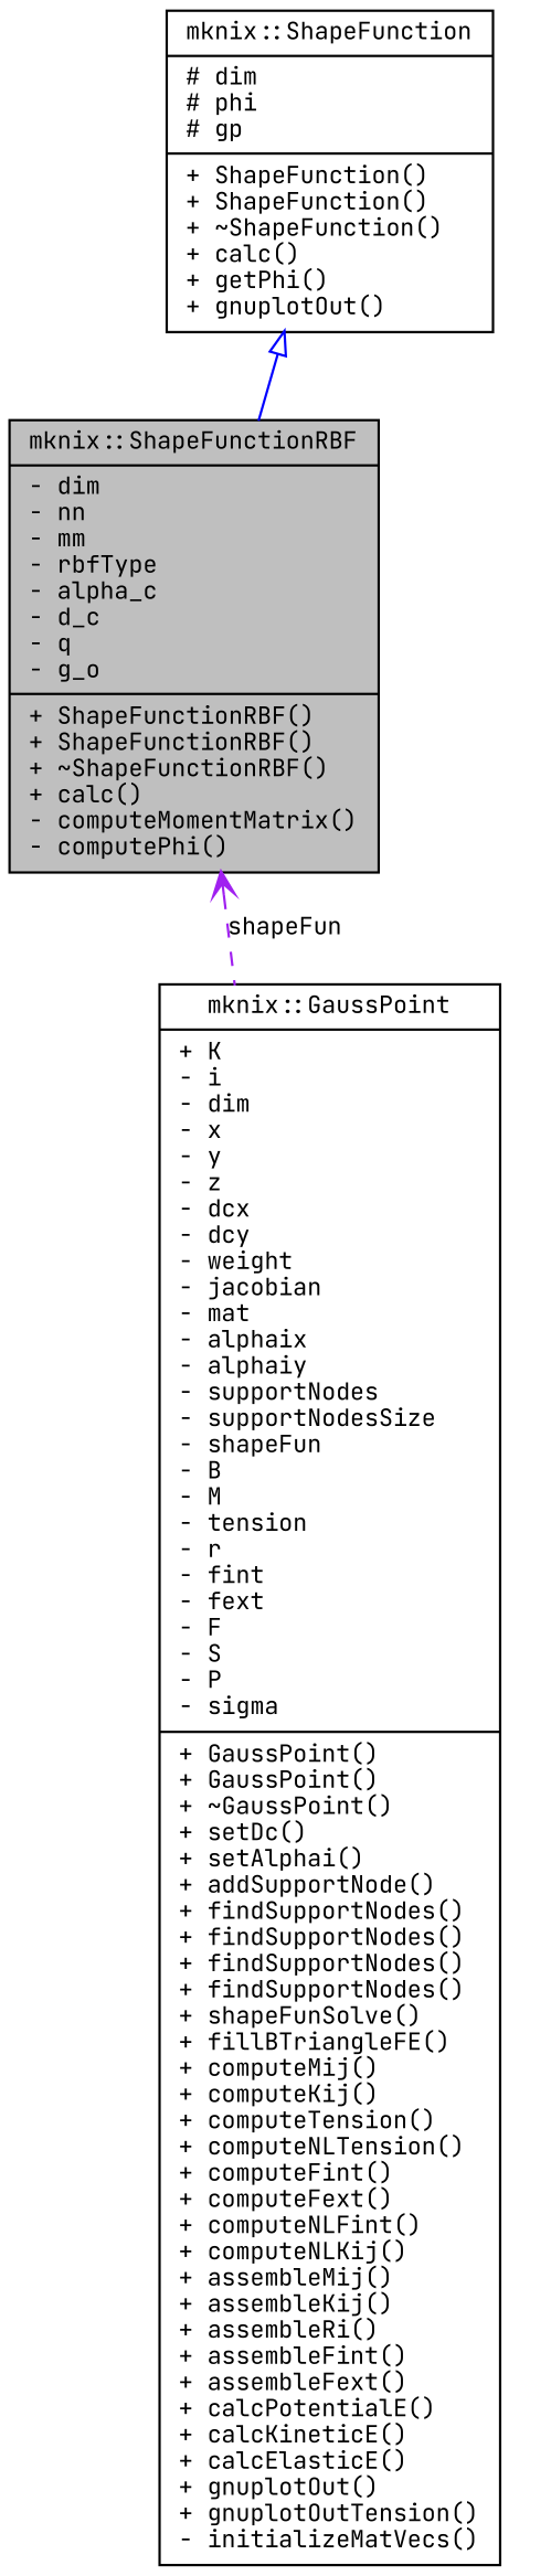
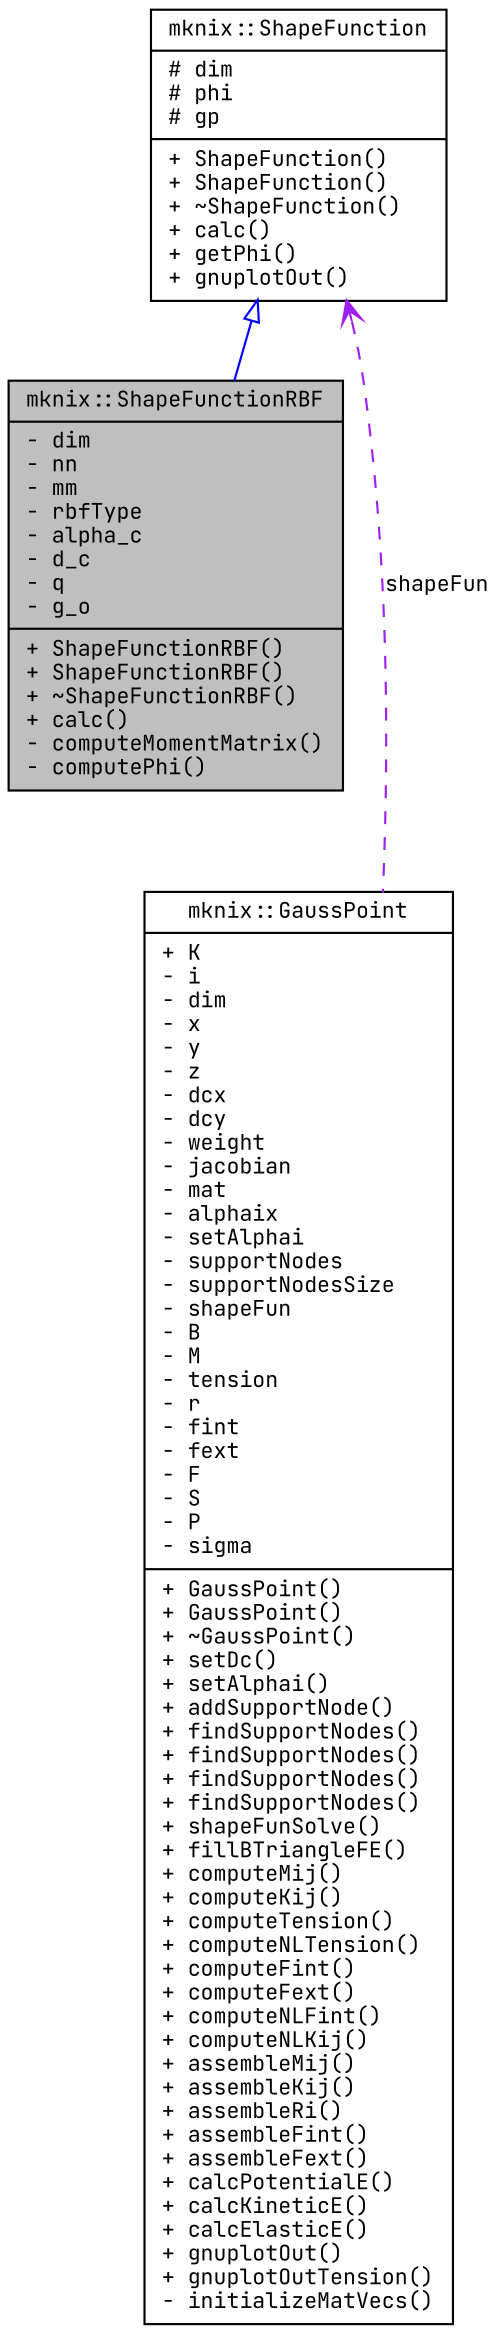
  digraph {
    fontname="JetBrains Mono"
    node [color=black fillcolor=white fontname="JetBrains Mono" fontsize=10 shape=record style=filled]
    edge [dir=back fontname="JetBrains Mono" fontsize=10 labelfontname="FreeSans.ttf" labelfontsize=10]
    n1 [fillcolor=grey75 fontcolor=black height=0.2 label="{mknix::ShapeFunctionRBF\n|- dim\l- nn\l- mm\l- rbfType\l- alpha_c\l- d_c\l- q\l- g_o\l|+ ShapeFunctionRBF()\l+ ShapeFunctionRBF()\l+ ~ShapeFunctionRBF()\l+ calc()\l- computeMomentMatrix()\l- computePhi()\l}" width=0.4]
    n2 [height=0.2 label="{mknix::ShapeFunction\n|# dim\l# phi\l# gp\l|+ ShapeFunction()\l+ ShapeFunction()\l+ ~ShapeFunction()\l+ calc()\l+ getPhi()\l+ gnuplotOut()\l}" width=0.4]
-   n3 [height=0.2 label="{mknix::GaussPoint\n|+ K\l- i\l- dim\l- x\l- y\l- z\l- dcx\l- dcy\l- weight\l- jacobian\l- mat\l- alphaix\l- alphaiy\l- supportNodes\l- supportNodesSize\l- shapeFun\l- B\l- M\l- tension\l- r\l- fint\l- fext\l- F\l- S\l- P\l- sigma\l|+ GaussPoint()\l+ GaussPoint()\l+ ~GaussPoint()\l+ setDc()\l+ setAlphai()\l+ addSupportNode()\l+ findSupportNodes()\l+ findSupportNodes()\l+ findSupportNodes()\l+ findSupportNodes()\l+ shapeFunSolve()\l+ fillBTriangleFE()\l+ computeMij()\l+ computeKij()\l+ computeTension()\l+ computeNLTension()\l+ computeFint()\l+ computeFext()\l+ computeNLFint()\l+ computeNLKij()\l+ assembleMij()\l+ assembleKij()\l+ assembleRi()\l+ assembleFint()\l+ assembleFext()\l+ calcPotentialE()\l+ calcKineticE()\l+ calcElasticE()\l+ gnuplotOut()\l+ gnuplotOutTension()\l- initializeMatVecs()\l}" width=0.4]
+   n3 [height=0.2 label="{mknix::GaussPoint\n|+ K\l- i\l- dim\l- x\l- y\l- z\l- dcx\l- dcy\l- weight\l- jacobian\l- mat\l- alphaix\l- setAlphai\l- supportNodes\l- supportNodesSize\l- shapeFun\l- B\l- M\l- tension\l- r\l- fint\l- fext\l- F\l- S\l- P\l- sigma\l|+ GaussPoint()\l+ GaussPoint()\l+ ~GaussPoint()\l+ setDc()\l+ setAlphai()\l+ addSupportNode()\l+ findSupportNodes()\l+ findSupportNodes()\l+ findSupportNodes()\l+ findSupportNodes()\l+ shapeFunSolve()\l+ fillBTriangleFE()\l+ computeMij()\l+ computeKij()\l+ computeTension()\l+ computeNLTension()\l+ computeFint()\l+ computeFext()\l+ computeNLFint()\l+ computeNLKij()\l+ assembleMij()\l+ assembleKij()\l+ assembleRi()\l+ assembleFint()\l+ assembleFext()\l+ calcPotentialE()\l+ calcKineticE()\l+ calcElasticE()\l+ gnuplotOut()\l+ gnuplotOutTension()\l- initializeMatVecs()\l}" width=0.4]
    n2 -> n1 [arrowtail=empty color=blue style=solid]
-   n1 -> n3 [arrowtail=open color=purple label=shapeFun style=dashed]
+   n2 -> n3 [arrowtail=open color=purple label=shapeFun style=dashed]
  }
